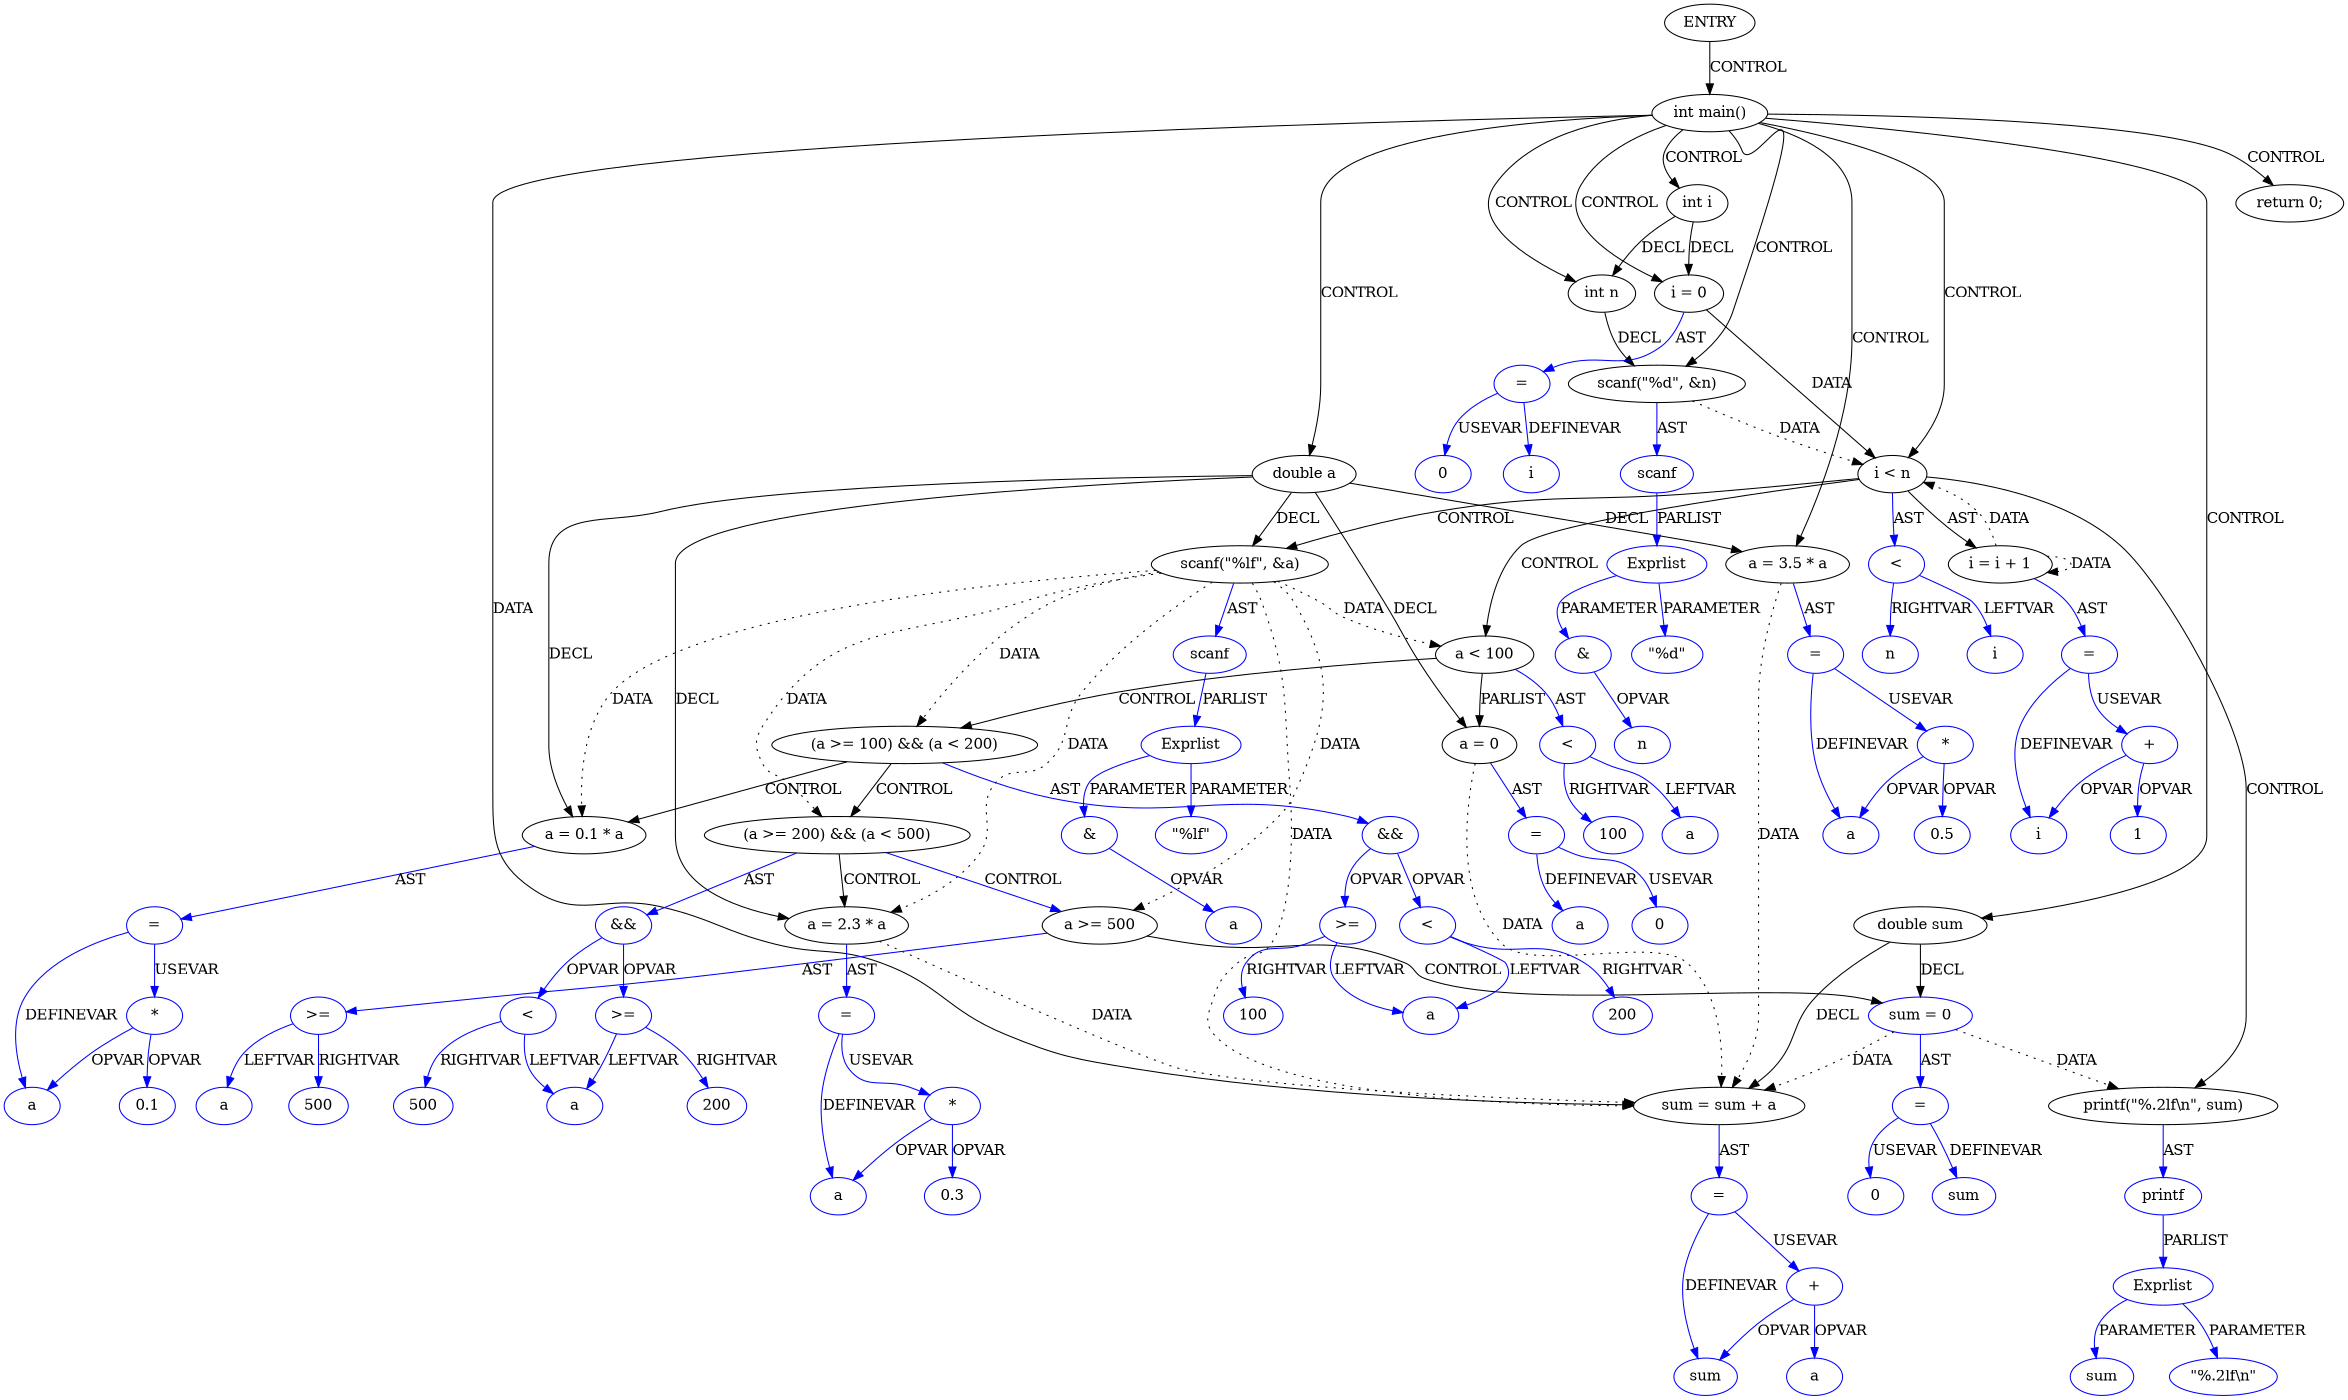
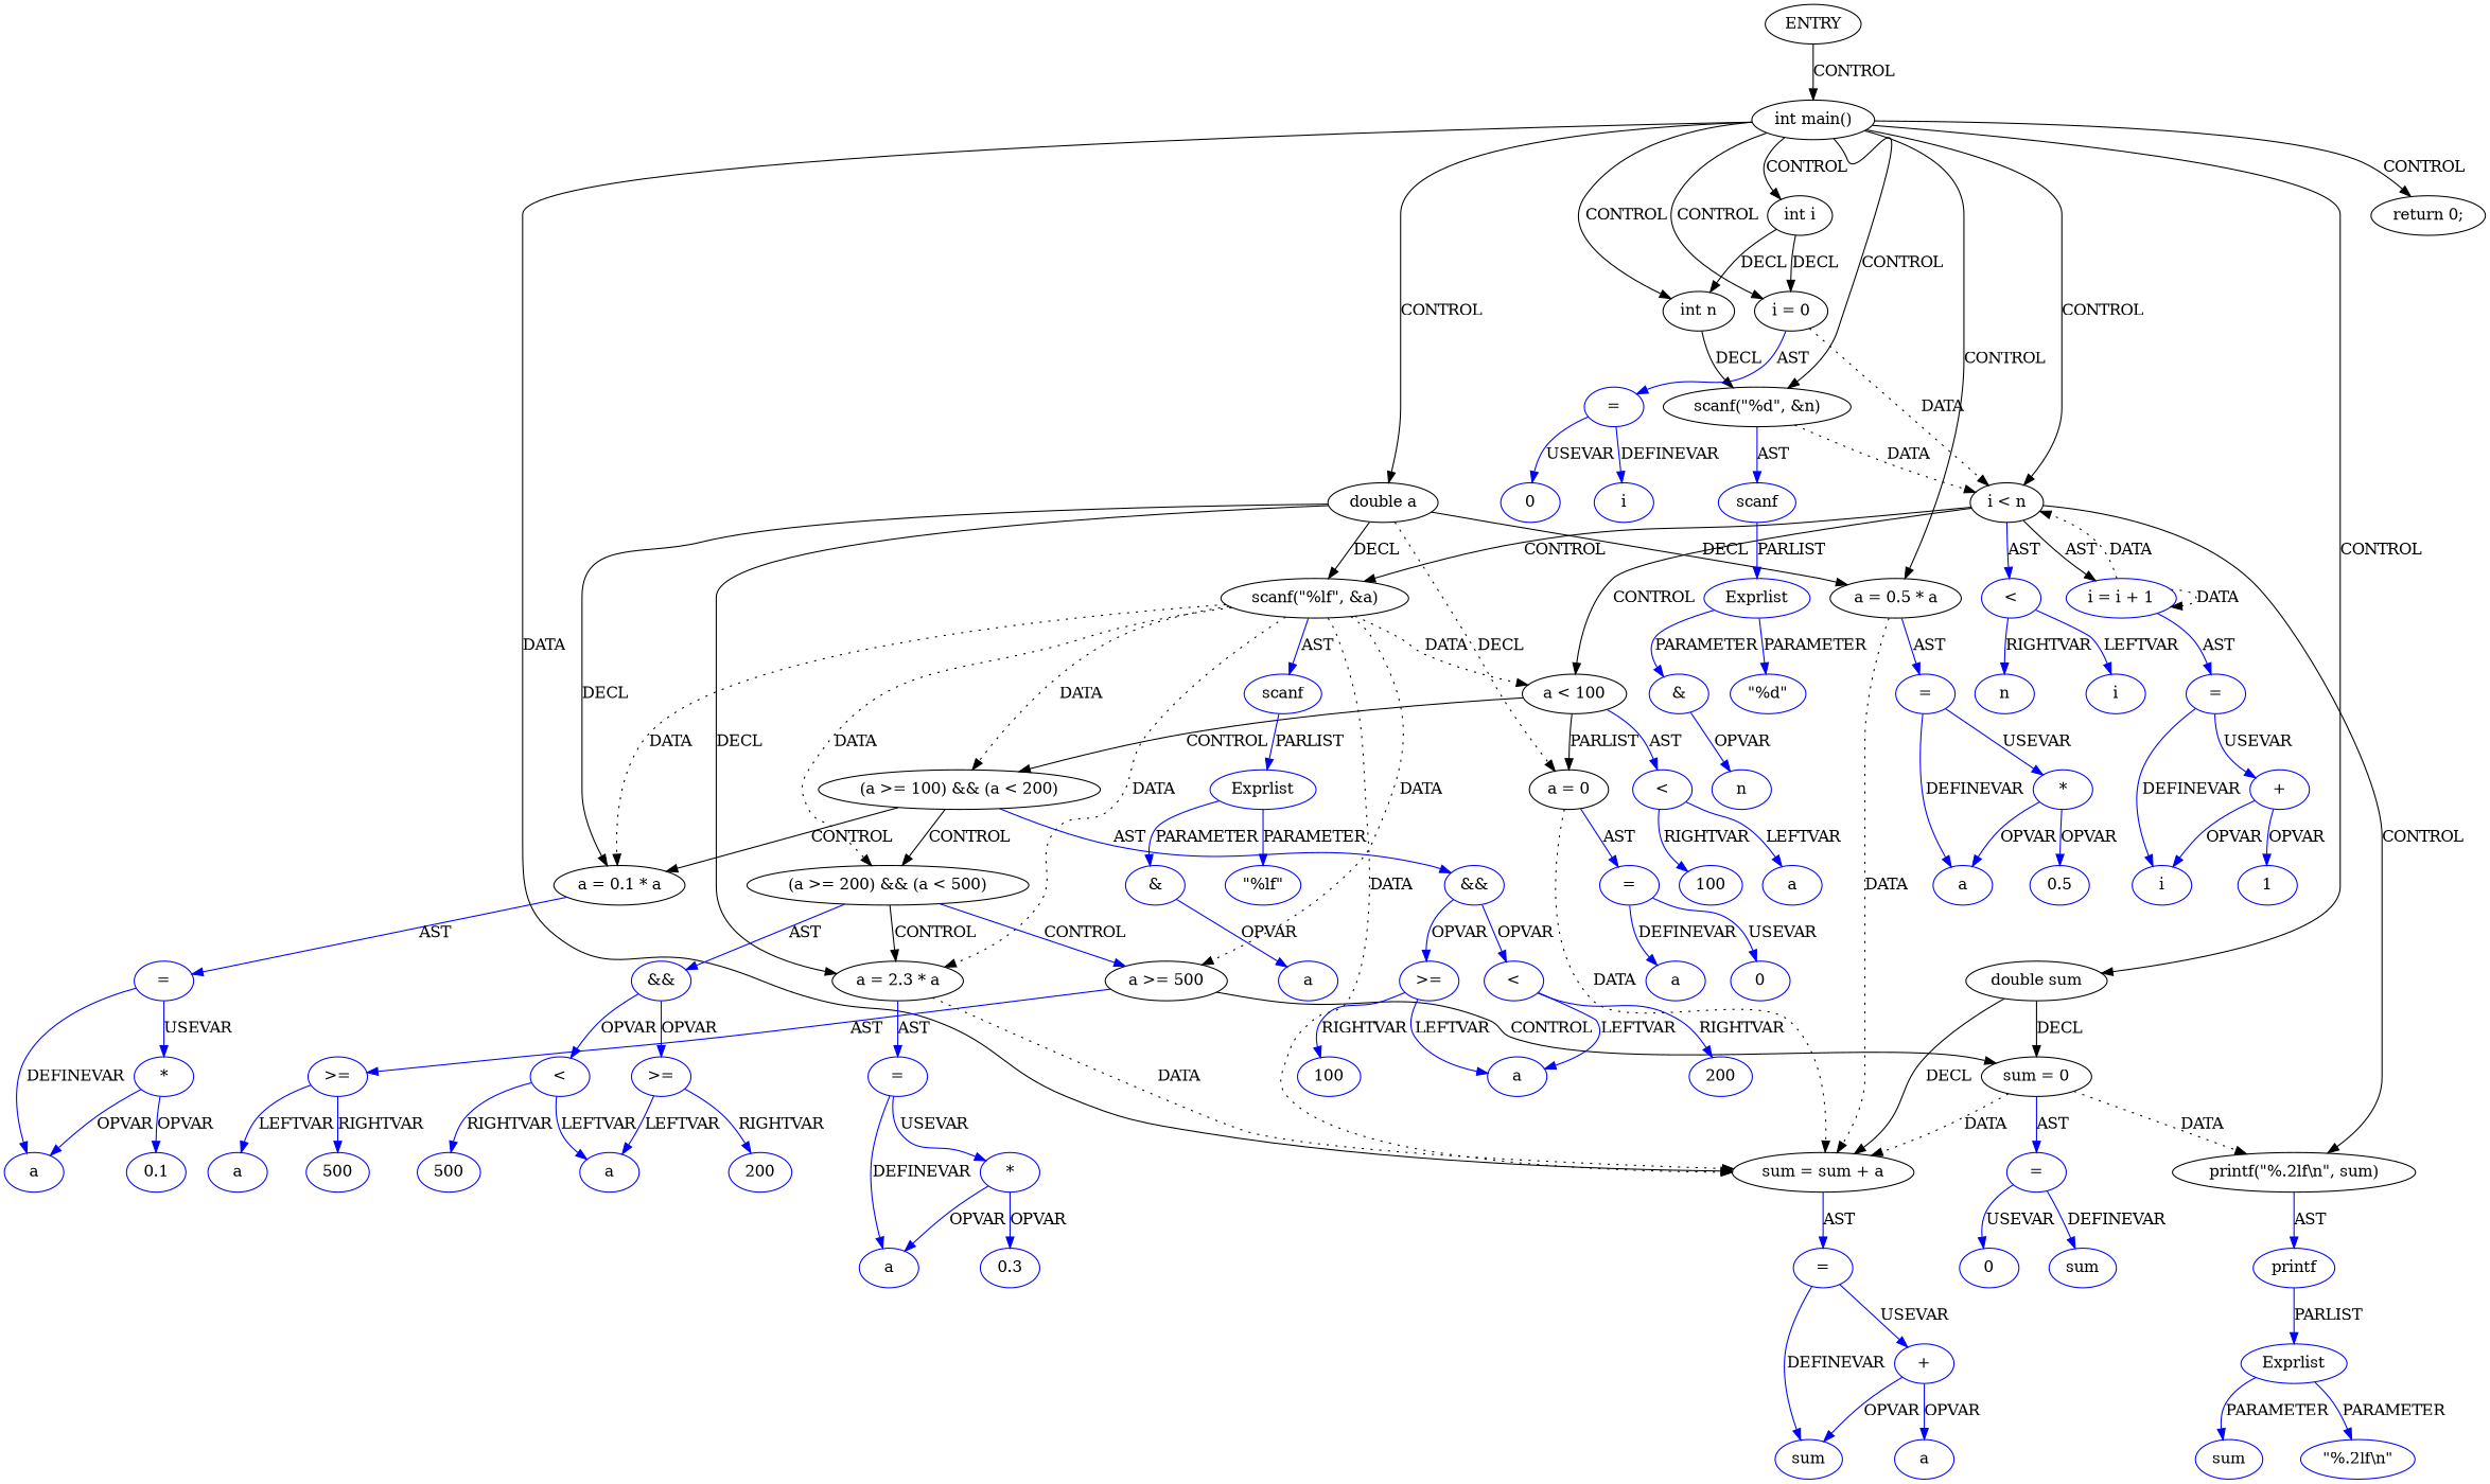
  digraph {
    node [coord=10 type=VAR color=blue]
    edge [color=blue]
    n1 [coord=-1 label=ENTRY type=ENTRY color=""]
    n2 [coord=3 label="int main()" type=CONTROL color=""]
    n3 [coord=4 label="int i" type=DECL varname=i vartype=int color=""]
    n4 [coord=5 label="int n" type=DECL varname=n vartype=int color=""]
    n5 [coord=6 label="double a" type=DECL varname=a vartype=double color=""]
    n6 [coord=7 label="double sum" type=DECL varname=sum vartype=double color=""]
-   n7 [coord=8 label="a = 3.5 * a" type=ASSIGN color=""]
+   n7 [coord=8 label="a = 0.5 * a" type=ASSIGN color=""]
    n8 [coord=9 label="scanf(\"%d\", &n)" type=CALL color=""]
    n9 [label="i = 0" type=ASSIGN color=""]
    n10 [label="i < n" type=CONTROL color=""]
    n11 [coord=23 label="sum = sum + a" type=ASSIGN color=""]
    n12 [coord=24 label="return 0;" type=CONTROL color=""]
    n13 [coord=11 label="scanf(\"%lf\", &a)" type=CALL color=""]
    n14 [coord=13 label="a = 0" type=ASSIGN color=""]
    n15 [coord=15 label="a = 0.1 * a" type=ASSIGN color=""]
    n16 [coord=17 label="a = 2.3 * a" type=ASSIGN color=""]
-   n17 [coord=19 label="sum = 0" type=ASSIGN]
+   n17 [coord=19 label="sum = 0" type=ASSIGN color=""]
    n18 [coord=8 label="=" type=ASSIGNOP]
    n19 [coord=9 label=scanf type=FUNCNAME]
    n20 [label="=" type=ASSIGNOP]
-   n21 [label="i = i + 1" type=ASSIGN color=""]
+   n21 [label="i = i + 1" type=ASSIGN]
    n22 [coord=12 label="a < 100" type=CONTROL color=""]
    n23 [coord=21 label="printf(\"%.2lf\\n\", sum)" type=CALL color=""]
    n24 [label="<" type=OP]
    n25 [coord=23 label="=" type=ASSIGNOP]
    n26 [label="=" type=ASSIGNOP]
    n27 [coord=11 label=scanf type=FUNCNAME]
    n28 [coord=14 label="(a >= 100) && (a < 200)" type=CONTROL color=""]
    n29 [coord=16 label="(a >= 200) && (a < 500)" type=CONTROL color=""]
    n30 [coord=18 label="a >= 500" type=CONTROL color=""]
    n31 [coord=13 label="=" type=ASSIGNOP]
    n32 [coord=15 label="=" type=ASSIGNOP]
    n33 [coord=17 label="=" type=ASSIGNOP]
    n34 [coord=19 label="=" type=ASSIGNOP]
    n35 [coord=8 label=a]
    n36 [coord=8 label="*" type=OP]
    n37 [coord=8 label=0.5 type=CONST]
    n38 [coord=9 label=Exprlist type=EXPRS]
    n39 [coord=9 label="\"%d\"" type=CONST]
    n40 [coord=9 label="&" type=OP]
    n41 [coord=9 label=n]
    n42 [label=i]
    n43 [label=0 type=CONST]
    n44 [coord=12 label="<" type=OP]
    n45 [coord=21 label=printf type=FUNCNAME]
    n46 [label=i]
    n47 [label=n]
    n48 [coord=11 label=Exprlist type=EXPRS]
    n49 [coord=14 label="&&" type=OP]
    n50 [coord=16 label="&&" type=OP]
    n51 [coord=18 label=">=" type=OP]
    n52 [coord=11 label="\"%lf\"" type=CONST]
    n53 [coord=11 label="&" type=OP]
    n54 [coord=11 label=a]
    n55 [coord=12 label=a]
    n56 [coord=12 label=100 type=CONST]
    n57 [coord=13 label=a]
    n58 [coord=13 label=0 type=CONST]
    n59 [coord=14 label=">=" type=OP]
    n60 [coord=14 label="<" type=OP]
    n61 [coord=15 label=a]
    n62 [coord=15 label="*" type=OP]
    n63 [coord=15 label=0.1 type=CONST]
    n64 [coord=16 label=">=" type=OP]
    n65 [coord=16 label="<" type=OP]
    n66 [coord=17 label=a]
    n67 [coord=17 label="*" type=OP]
    n68 [coord=17 label=0.3 type=CONST]
    n69 [coord=18 label=a]
    n70 [coord=18 label=500 type=CONST]
    n71 [coord=19 label=sum]
    n72 [coord=19 label=0 type=CONST]
    n73 [coord=16 label=a]
    n74 [coord=16 label=200 type=CONST]
    n75 [coord=16 label=500 type=CONST]
    n76 [coord=14 label=a]
    n77 [coord=14 label=100 type=CONST]
    n78 [coord=14 label=200 type=CONST]
    n79 [coord=21 label=Exprlist type=EXPRS]
    n80 [coord=21 label="\"%.2lf\\n\"" type=CONST]
    n81 [coord=21 label=sum]
    n82 [label=i]
    n83 [label="+" type=OP]
    n84 [label=1 type=CONST]
    n85 [coord=23 label=sum]
    n86 [coord=23 label="+" type=OP]
    n87 [coord=23 label=a]
    n1 -> n2 [label=CONTROL color=""]
    n2 -> n3 [label=CONTROL color=""]
    n2 -> n4 [label=CONTROL color=""]
    n2 -> n5 [label=CONTROL color=""]
    n2 -> n6 [label=CONTROL color=""]
    n2 -> n7 [label=CONTROL color=""]
    n2 -> n8 [label=CONTROL color=""]
    n2 -> n9 [label=CONTROL color=""]
    n2 -> n10 [label=CONTROL color=""]
    n2 -> n11 [label=DATA color=""]
    n2 -> n12 [label=CONTROL color=""]
    n3 -> n4 [label=DECL color=""]
    n3 -> n9 [label=DECL color=""]
    n4 -> n8 [label=DECL color=""]
    n5 -> n7 [label=DECL color=""]
    n5 -> n13 [label=DECL color=""]
-   n5 -> n14 [label=DECL color=""]
+   n5 -> n14 [label=DECL style=dotted color=""]
    n5 -> n15 [label=DECL color=""]
    n5 -> n16 [label=DECL color=""]
    n6 -> n11 [label=DECL color=""]
    n6 -> n17 [label=DECL color=""]
    n7 -> n11 [label=DATA style=dotted color=""]
    n7 -> n18 [label=AST]
    n8 -> n10 [label=DATA style=dotted color=""]
    n8 -> n19 [label=AST]
-   n9 -> n10 [label=DATA style=solid color=""]
+   n9 -> n10 [label=DATA style=dotted color=""]
    n9 -> n20 [label=AST]
    n10 -> n13 [label=CONTROL color=""]
    n10 -> n21 [label=AST color=""]
    n10 -> n22 [label=CONTROL color=""]
    n10 -> n23 [label=CONTROL color=""]
    n10 -> n24 [label=AST]
    n11 -> n25 [label=AST]
    n13 -> n11 [label=DATA style=dotted color=""]
    n13 -> n15 [label=DATA style=dotted color=""]
    n13 -> n16 [label=DATA style=dotted color=""]
    n13 -> n22 [label=DATA style=dotted color=""]
    n13 -> n27 [label=AST]
    n13 -> n28 [label=DATA style=dotted color=""]
    n13 -> n29 [label=DATA style=dotted color=""]
    n13 -> n30 [label=DATA style=dotted color=""]
    n14 -> n11 [label=DATA style=dotted color=""]
    n14 -> n31 [label=AST]
    n15 -> n32 [label=AST]
    n16 -> n11 [label=DATA style=dotted color=""]
    n16 -> n33 [label=AST]
    n17 -> n11 [label=DATA style=dotted color=""]
    n17 -> n23 [label=DATA style=dotted color=""]
    n17 -> n34 [label=AST]
    n18 -> n35 [label=DEFINEVAR]
    n18 -> n36 [label=USEVAR]
    n19 -> n38 [label=PARLIST]
    n20 -> n42 [label=DEFINEVAR]
    n20 -> n43 [label=USEVAR]
    n21 -> n10 [label=DATA style=dotted color=""]
    n21 -> n21 [label=DATA style=dotted color=""]
    n21 -> n26 [label=AST]
    n22 -> n14 [label=PARLIST color=""]
    n22 -> n28 [label=CONTROL color=""]
    n22 -> n44 [label=AST]
    n23 -> n45 [label=AST]
    n24 -> n46 [label=LEFTVAR]
    n24 -> n47 [label=RIGHTVAR]
    n25 -> n85 [label=DEFINEVAR]
    n25 -> n86 [label=USEVAR]
    n26 -> n82 [label=DEFINEVAR]
    n26 -> n83 [label=USEVAR]
    n27 -> n48 [label=PARLIST]
    n28 -> n15 [label=CONTROL color=""]
    n28 -> n29 [label=CONTROL color=""]
    n28 -> n49 [label=AST]
    n29 -> n16 [label=CONTROL color=""]
    n29 -> n30 [label=CONTROL]
    n29 -> n50 [label=AST]
    n30 -> n17 [label=CONTROL color=""]
    n30 -> n51 [label=AST]
    n31 -> n57 [label=DEFINEVAR]
    n31 -> n58 [label=USEVAR]
    n32 -> n61 [label=DEFINEVAR]
    n32 -> n62 [label=USEVAR]
    n33 -> n66 [label=DEFINEVAR]
    n33 -> n67 [label=USEVAR]
    n34 -> n71 [label=DEFINEVAR]
    n34 -> n72 [label=USEVAR]
    n36 -> n35 [label=OPVAR]
    n36 -> n37 [label=OPVAR]
    n38 -> n39 [label=PARAMETER]
    n38 -> n40 [label=PARAMETER]
    n40 -> n41 [label=OPVAR]
    n44 -> n55 [label=LEFTVAR]
    n44 -> n56 [label=RIGHTVAR]
    n45 -> n79 [label=PARLIST]
    n48 -> n52 [label=PARAMETER]
    n48 -> n53 [label=PARAMETER]
    n49 -> n59 [label=OPVAR]
    n49 -> n60 [label=OPVAR]
    n50 -> n64 [label=OPVAR]
    n50 -> n65 [label=OPVAR]
    n51 -> n69 [label=LEFTVAR]
    n51 -> n70 [label=RIGHTVAR]
    n53 -> n54 [label=OPVAR]
    n59 -> n76 [label=LEFTVAR]
    n59 -> n77 [label=RIGHTVAR]
    n60 -> n76 [label=LEFTVAR]
    n60 -> n78 [label=RIGHTVAR]
    n62 -> n61 [label=OPVAR]
    n62 -> n63 [label=OPVAR]
    n64 -> n73 [label=LEFTVAR]
    n64 -> n74 [label=RIGHTVAR]
    n65 -> n73 [label=LEFTVAR]
    n65 -> n75 [label=RIGHTVAR]
    n67 -> n66 [label=OPVAR]
    n67 -> n68 [label=OPVAR]
    n79 -> n80 [label=PARAMETER]
    n79 -> n81 [label=PARAMETER]
    n83 -> n82 [label=OPVAR]
    n83 -> n84 [label=OPVAR]
    n86 -> n85 [label=OPVAR]
    n86 -> n87 [label=OPVAR]
  }
